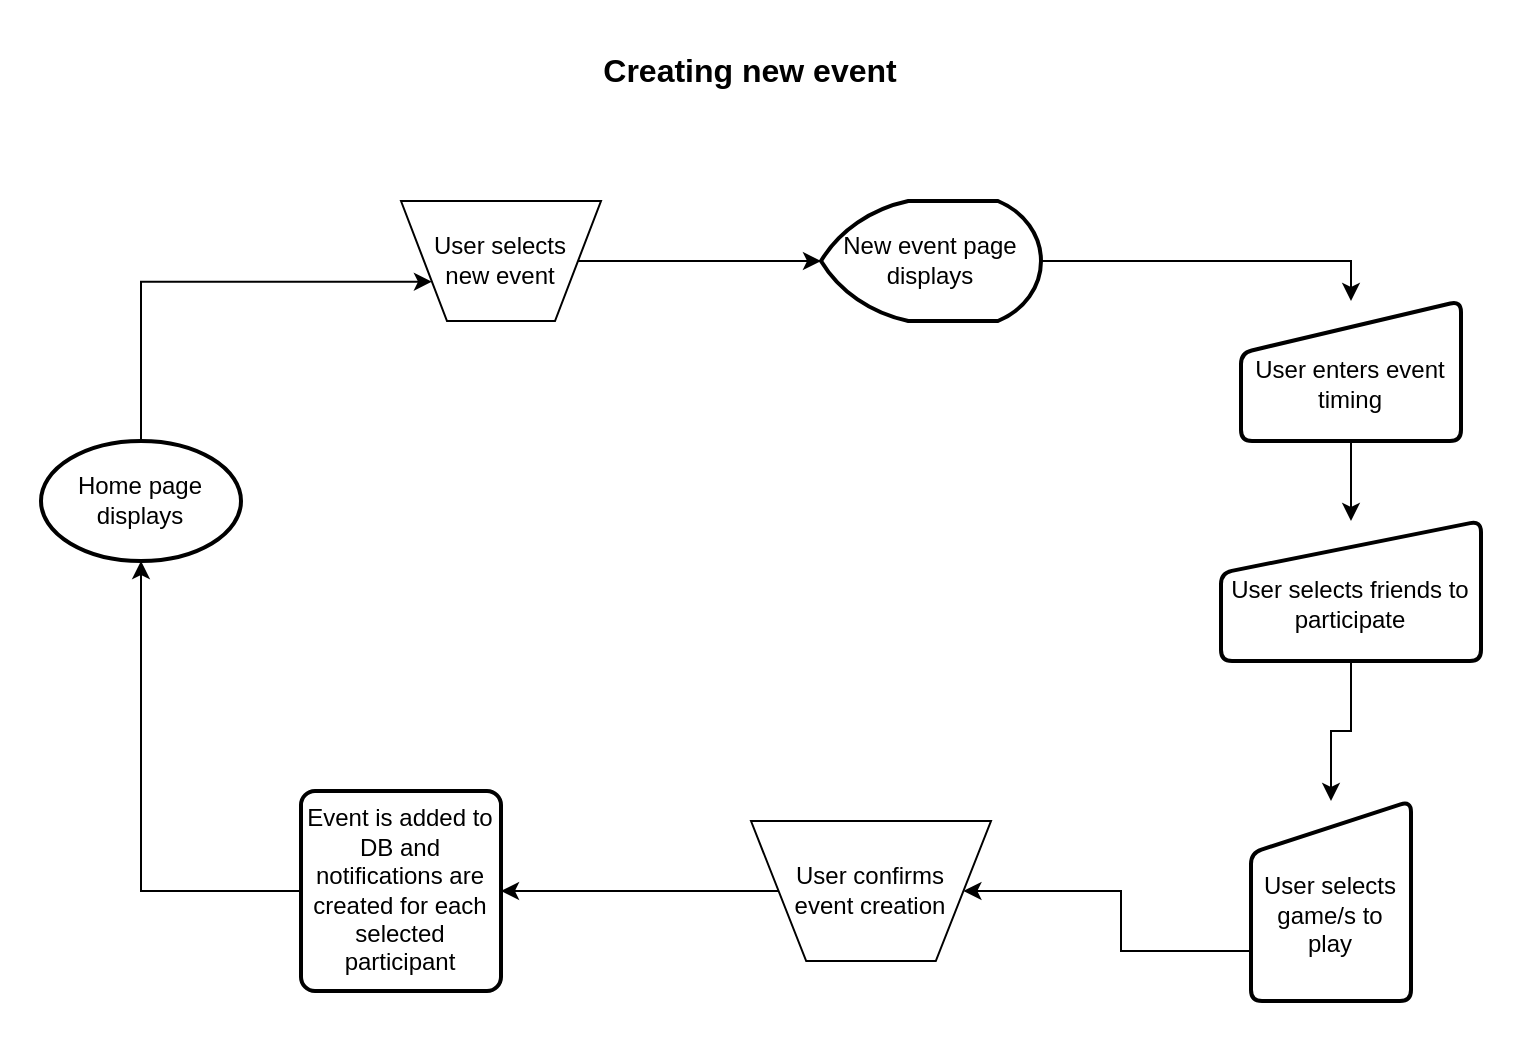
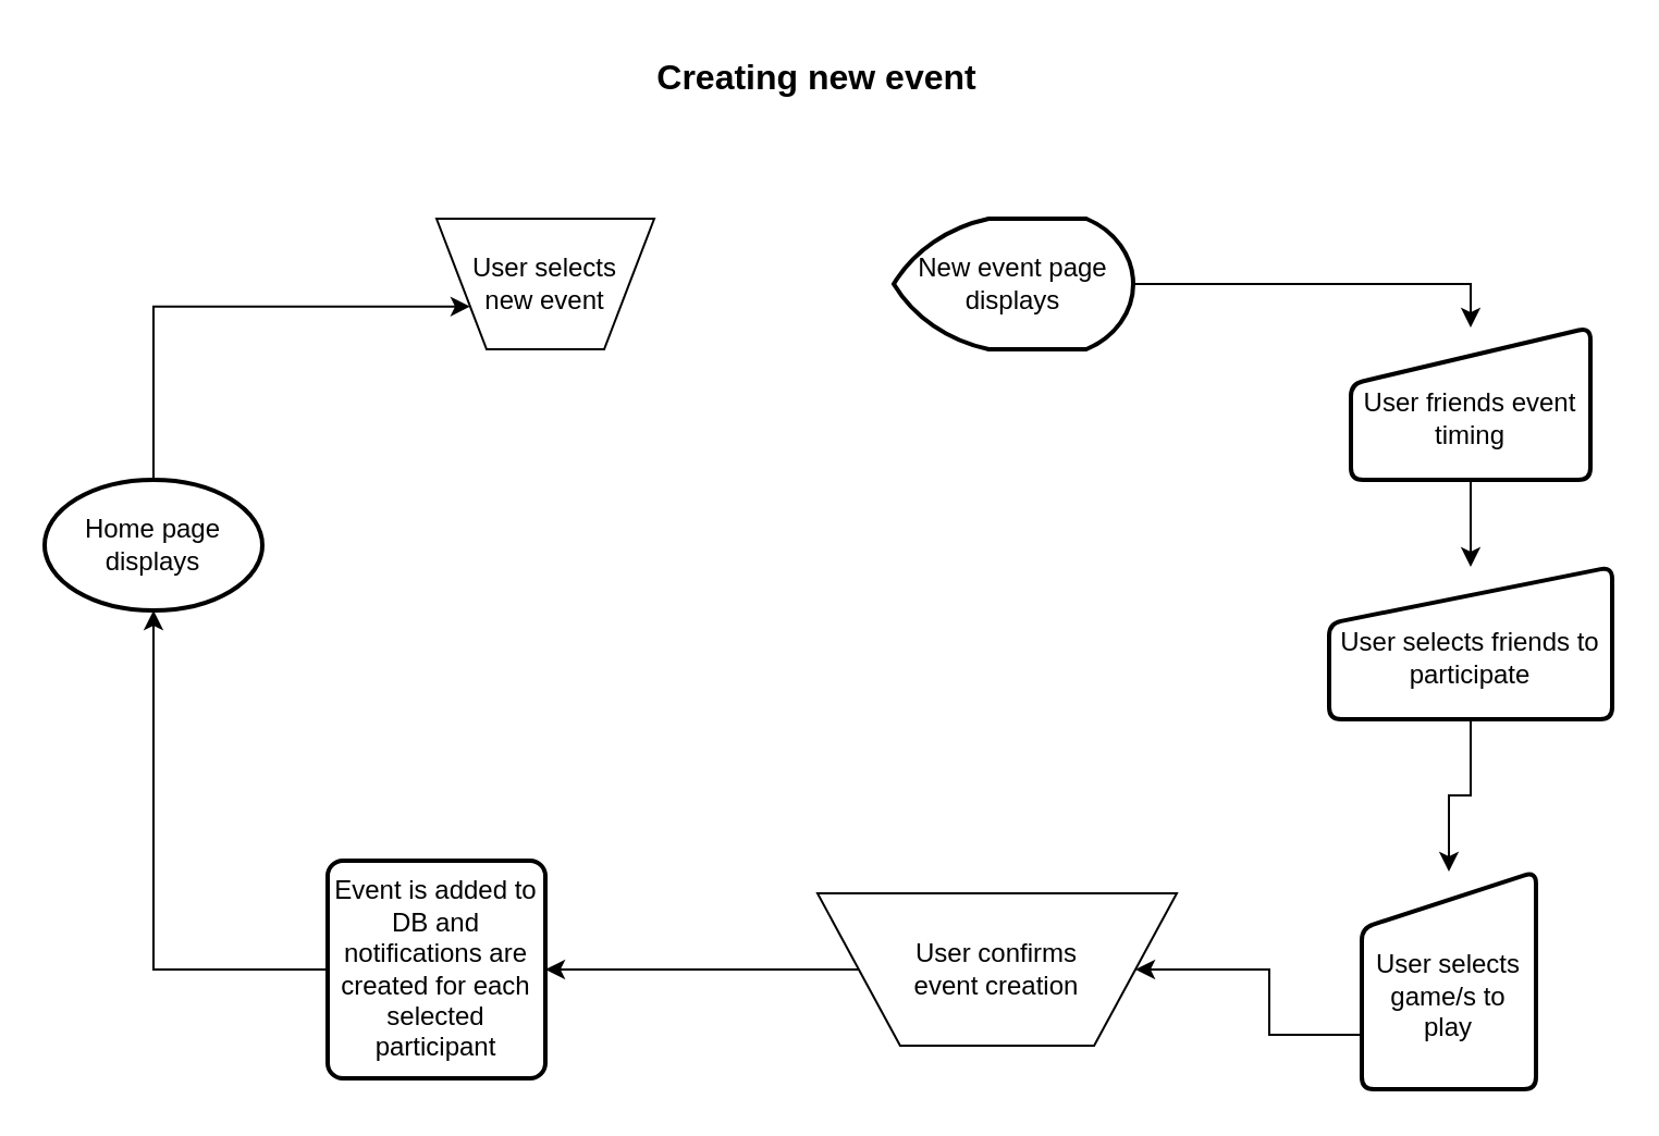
  <mxCell id="0" />
  <mxCell id="1" parent="0" />
  <mxCell id="2" style="edgeStyle=orthogonalEdgeStyle;rounded=0;orthogonalLoop=1;jettySize=auto;html=1;exitX=0.5;exitY=0;exitDx=0;exitDy=0;exitPerimeter=0;entryX=0;entryY=0.75;entryDx=0;entryDy=0;" edge="1" parent="1" source="3" target="5"><mxGeometry relative="1" as="geometry"><Array as="points"><mxPoint x="70" y="140" /></Array></mxGeometry></mxCell>
  <mxCell id="3" value="Home page displays" style="strokeWidth=2;html=1;shape=mxgraph.flowchart.start_1;whiteSpace=wrap;" vertex="1" parent="1"><mxGeometry x="20" y="220" width="100" height="60" as="geometry" /></mxCell>
- <mxCell id="4" style="edgeStyle=orthogonalEdgeStyle;rounded=0;orthogonalLoop=1;jettySize=auto;html=1;exitX=1;exitY=0.5;exitDx=0;exitDy=0;entryX=0;entryY=0.5;entryDx=0;entryDy=0;entryPerimeter=0;" edge="1" parent="1" source="5" target="15"><mxGeometry relative="1" as="geometry" /></mxCell>
  <mxCell id="5" value="User selects&lt;br&gt;new event" style="verticalLabelPosition=middle;verticalAlign=middle;html=1;shape=trapezoid;perimeter=trapezoidPerimeter;whiteSpace=wrap;size=0.23;arcSize=10;flipV=1;labelPosition=center;align=center;" vertex="1" parent="1"><mxGeometry x="200" y="100" width="100" height="60" as="geometry" /></mxCell>
  <mxCell id="6" style="edgeStyle=orthogonalEdgeStyle;rounded=0;orthogonalLoop=1;jettySize=auto;html=1;exitX=0.5;exitY=1;exitDx=0;exitDy=0;entryX=0.5;entryY=0;entryDx=0;entryDy=0;" edge="1" parent="1" source="7" target="9"><mxGeometry relative="1" as="geometry" /></mxCell>
- <mxCell id="7" value="&lt;br&gt;User enters event timing" style="html=1;strokeWidth=2;shape=manualInput;whiteSpace=wrap;rounded=1;size=26;arcSize=11;" vertex="1" parent="1"><mxGeometry x="620" y="150" width="110" height="70" as="geometry" /></mxCell>
+ <mxCell id="7" value="&lt;br&gt;User friends event timing" style="html=1;strokeWidth=2;shape=manualInput;whiteSpace=wrap;rounded=1;size=26;arcSize=11;" vertex="1" parent="1"><mxGeometry x="620" y="150" width="110" height="70" as="geometry" /></mxCell>
  <mxCell id="8" style="edgeStyle=orthogonalEdgeStyle;rounded=0;orthogonalLoop=1;jettySize=auto;html=1;exitX=0.5;exitY=1;exitDx=0;exitDy=0;entryX=0.5;entryY=0;entryDx=0;entryDy=0;" edge="1" parent="1" source="9" target="11"><mxGeometry relative="1" as="geometry" /></mxCell>
  <mxCell id="9" value="&lt;br&gt;User selects friends to participate" style="html=1;strokeWidth=2;shape=manualInput;whiteSpace=wrap;rounded=1;size=26;arcSize=11;" vertex="1" parent="1"><mxGeometry x="610" y="260" width="130" height="70" as="geometry" /></mxCell>
  <mxCell id="10" style="edgeStyle=orthogonalEdgeStyle;rounded=0;orthogonalLoop=1;jettySize=auto;html=1;exitX=0;exitY=0.75;exitDx=0;exitDy=0;entryX=1;entryY=0.5;entryDx=0;entryDy=0;" edge="1" parent="1" source="11" target="13"><mxGeometry relative="1" as="geometry" /></mxCell>
  <mxCell id="11" value="&lt;br&gt;User selects game/s to play" style="html=1;strokeWidth=2;shape=manualInput;whiteSpace=wrap;rounded=1;size=26;arcSize=11;" vertex="1" parent="1"><mxGeometry x="625" y="400" width="80" height="100" as="geometry" /></mxCell>
  <mxCell id="12" style="edgeStyle=orthogonalEdgeStyle;rounded=0;orthogonalLoop=1;jettySize=auto;html=1;exitX=0;exitY=0.5;exitDx=0;exitDy=0;entryX=1;entryY=0.5;entryDx=0;entryDy=0;" edge="1" parent="1" source="13" target="17"><mxGeometry relative="1" as="geometry" /></mxCell>
- <mxCell id="13" value="User confirms&lt;br&gt;event creation" style="verticalLabelPosition=middle;verticalAlign=middle;html=1;shape=trapezoid;perimeter=trapezoidPerimeter;whiteSpace=wrap;size=0.23;arcSize=10;flipV=1;labelPosition=center;align=center;" vertex="1" parent="1"><mxGeometry x="375" y="410" width="120" height="70" as="geometry" /></mxCell>
+ <mxCell id="13" value="User confirms&lt;br&gt;event creation" style="verticalLabelPosition=middle;verticalAlign=middle;html=1;shape=trapezoid;perimeter=trapezoidPerimeter;whiteSpace=wrap;size=0.23;arcSize=10;flipV=1;labelPosition=center;align=center;" vertex="1" parent="1"><mxGeometry x="375" y="410" width="165" height="70" as="geometry" /></mxCell>
  <mxCell id="14" style="edgeStyle=orthogonalEdgeStyle;rounded=0;orthogonalLoop=1;jettySize=auto;html=1;exitX=1;exitY=0.5;exitDx=0;exitDy=0;exitPerimeter=0;entryX=0.5;entryY=0;entryDx=0;entryDy=0;" edge="1" parent="1" source="15" target="7"><mxGeometry relative="1" as="geometry" /></mxCell>
  <mxCell id="15" value="New event page displays" style="strokeWidth=2;html=1;shape=mxgraph.flowchart.display;whiteSpace=wrap;" vertex="1" parent="1"><mxGeometry x="410" y="100" width="110" height="60" as="geometry" /></mxCell>
  <mxCell id="16" style="edgeStyle=orthogonalEdgeStyle;rounded=0;orthogonalLoop=1;jettySize=auto;html=1;exitX=0;exitY=0.5;exitDx=0;exitDy=0;entryX=0.5;entryY=1;entryDx=0;entryDy=0;entryPerimeter=0;" edge="1" parent="1" source="17" target="3"><mxGeometry relative="1" as="geometry" /></mxCell>
  <mxCell id="17" value="Event is added to DB and notifications are created for each selected participant" style="rounded=1;whiteSpace=wrap;html=1;absoluteArcSize=1;arcSize=14;strokeWidth=2;" vertex="1" parent="1"><mxGeometry x="150" y="395" width="100" height="100" as="geometry" /></mxCell>
  <mxCell id="18" value="&lt;b&gt;&lt;font style=&quot;font-size: 16px;&quot;&gt;Creating new event&lt;/font&gt;&lt;/b&gt;" style="text;html=1;strokeColor=none;fillColor=none;align=center;verticalAlign=middle;whiteSpace=wrap;rounded=0;" vertex="1" parent="1"><mxGeometry x="300" y="20" width="150" height="30" as="geometry" /></mxCell>
